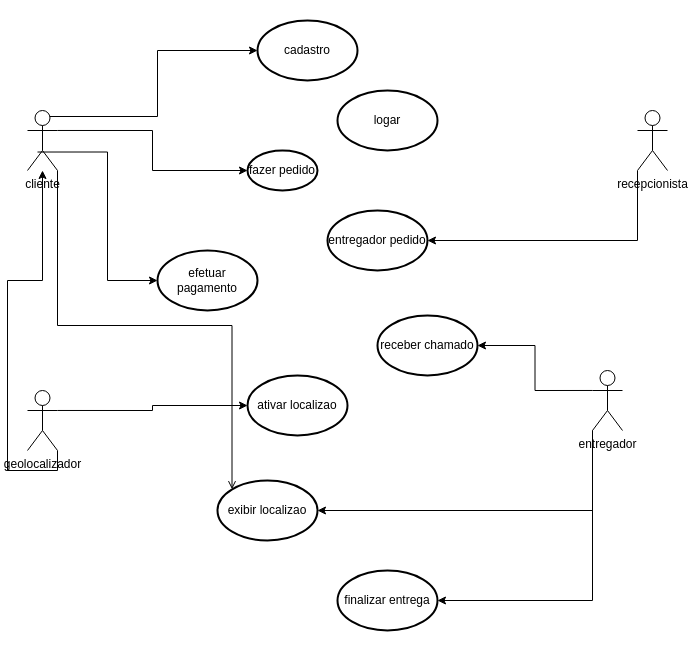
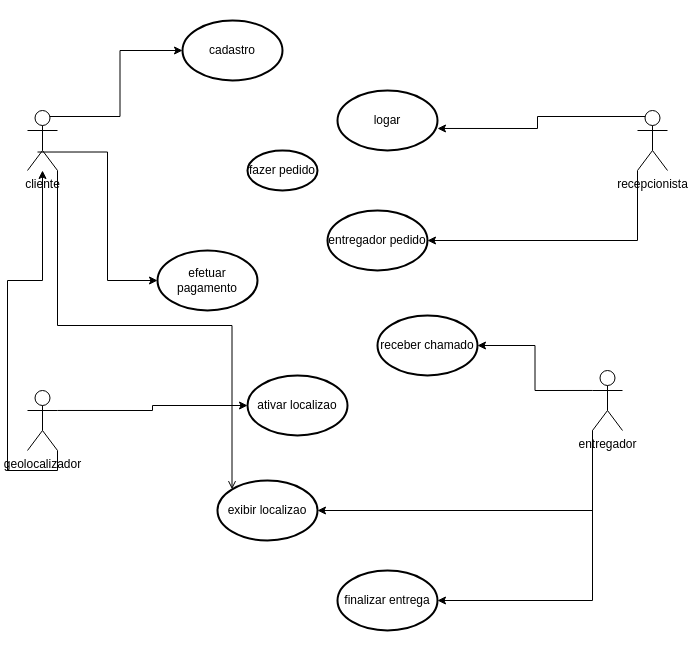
  <mxCell id="0" />
  <mxCell id="1" parent="0" />
- <mxCell id="2" style="edgeStyle=orthogonalEdgeStyle;rounded=0;orthogonalLoop=1;jettySize=auto;html=1;exitX=1;exitY=0.333;exitDx=0;exitDy=0;exitPerimeter=0;" edge="1" parent="1" source="3" target="9"><mxGeometry relative="1" as="geometry" /></mxCell>
  <mxCell id="3" value="cliente" style="shape=umlActor;verticalLabelPosition=bottom;verticalAlign=top;html=1;outlineConnect=0;" vertex="1" parent="1"><mxGeometry x="20" y="110" width="30" height="60" as="geometry" /></mxCell>
  <mxCell id="4" value="recepcionista" style="shape=umlActor;verticalLabelPosition=bottom;verticalAlign=top;html=1;outlineConnect=0;" vertex="1" parent="1"><mxGeometry x="630" y="110" width="30" height="60" as="geometry" /></mxCell>
  <mxCell id="5" value="entregador" style="shape=umlActor;verticalLabelPosition=bottom;verticalAlign=top;html=1;outlineConnect=0;" vertex="1" parent="1"><mxGeometry x="585" y="370" width="30" height="60" as="geometry" /></mxCell>
  <mxCell id="6" value="geolocalizador" style="shape=umlActor;verticalLabelPosition=bottom;verticalAlign=top;html=1;outlineConnect=0;" vertex="1" parent="1"><mxGeometry x="20" y="390" width="30" height="60" as="geometry" /></mxCell>
- <mxCell id="7" value="cadastro" style="strokeWidth=2;html=1;shape=mxgraph.flowchart.start_1;whiteSpace=wrap;" vertex="1" parent="1"><mxGeometry x="250" y="20" width="100" height="60" as="geometry" /></mxCell>
+ <mxCell id="7" value="cadastro" style="strokeWidth=2;html=1;shape=mxgraph.flowchart.start_1;whiteSpace=wrap;" vertex="1" parent="1"><mxGeometry x="175" y="20" width="100" height="60" as="geometry" /></mxCell>
  <mxCell id="8" value="logar" style="strokeWidth=2;html=1;shape=mxgraph.flowchart.start_1;whiteSpace=wrap;" vertex="1" parent="1"><mxGeometry x="330" y="90" width="100" height="60" as="geometry" /></mxCell>
  <mxCell id="9" value="fazer pedido" style="strokeWidth=2;html=1;shape=mxgraph.flowchart.start_1;whiteSpace=wrap;" vertex="1" parent="1"><mxGeometry x="240" y="150" width="70" height="40" as="geometry" /></mxCell>
  <mxCell id="10" value="entregador pedido" style="strokeWidth=2;html=1;shape=mxgraph.flowchart.start_1;whiteSpace=wrap;" vertex="1" parent="1"><mxGeometry x="320" y="210" width="100" height="60" as="geometry" /></mxCell>
  <mxCell id="11" value="efetuar pagamento" style="strokeWidth=2;html=1;shape=mxgraph.flowchart.start_1;whiteSpace=wrap;" vertex="1" parent="1"><mxGeometry x="150" y="250" width="100" height="60" as="geometry" /></mxCell>
  <mxCell id="12" value="ativar localizao" style="strokeWidth=2;html=1;shape=mxgraph.flowchart.start_1;whiteSpace=wrap;" vertex="1" parent="1"><mxGeometry x="240" y="375" width="100" height="60" as="geometry" /></mxCell>
  <mxCell id="13" value="receber chamado" style="strokeWidth=2;html=1;shape=mxgraph.flowchart.start_1;whiteSpace=wrap;" vertex="1" parent="1"><mxGeometry x="370" y="315" width="100" height="60" as="geometry" /></mxCell>
  <mxCell id="14" value="exibir localizao" style="strokeWidth=2;html=1;shape=mxgraph.flowchart.start_1;whiteSpace=wrap;" vertex="1" parent="1"><mxGeometry x="210" y="480" width="100" height="60" as="geometry" /></mxCell>
  <mxCell id="15" value="finalizar entrega" style="strokeWidth=2;html=1;shape=mxgraph.flowchart.start_1;whiteSpace=wrap;" vertex="1" parent="1"><mxGeometry x="330" y="570" width="100" height="60" as="geometry" /></mxCell>
  <mxCell id="16" style="edgeStyle=orthogonalEdgeStyle;rounded=0;orthogonalLoop=1;jettySize=auto;html=1;exitX=0.75;exitY=0.1;exitDx=0;exitDy=0;exitPerimeter=0;entryX=0;entryY=0.5;entryDx=0;entryDy=0;entryPerimeter=0;" edge="1" parent="1" source="3" target="7"><mxGeometry relative="1" as="geometry" /></mxCell>
+ <mxCell id="17" style="edgeStyle=orthogonalEdgeStyle;rounded=0;orthogonalLoop=1;jettySize=auto;html=1;exitX=0.25;exitY=0.1;exitDx=0;exitDy=0;exitPerimeter=0;entryX=1;entryY=0.633;entryDx=0;entryDy=0;entryPerimeter=0;" edge="1" parent="1" source="4" target="8"><mxGeometry relative="1" as="geometry" /></mxCell>
  <mxCell id="18" style="edgeStyle=orthogonalEdgeStyle;rounded=0;orthogonalLoop=1;jettySize=auto;html=1;entryX=0;entryY=0.5;entryDx=0;entryDy=0;entryPerimeter=0;exitX=0.333;exitY=0.692;exitDx=0;exitDy=0;exitPerimeter=0;" edge="1" parent="1" source="3" target="11"><mxGeometry relative="1" as="geometry"><mxPoint x="40" y="151" as="sourcePoint" /><mxPoint x="220" y="297.02" as="targetPoint" /></mxGeometry></mxCell>
  <mxCell id="19" style="edgeStyle=orthogonalEdgeStyle;rounded=0;orthogonalLoop=1;jettySize=auto;html=1;exitX=0;exitY=1;exitDx=0;exitDy=0;exitPerimeter=0;entryX=1;entryY=0.5;entryDx=0;entryDy=0;entryPerimeter=0;" edge="1" parent="1" source="4" target="10"><mxGeometry relative="1" as="geometry" /></mxCell>
  <mxCell id="20" style="edgeStyle=orthogonalEdgeStyle;rounded=0;orthogonalLoop=1;jettySize=auto;html=1;exitX=0;exitY=0.333;exitDx=0;exitDy=0;exitPerimeter=0;entryX=1;entryY=0.5;entryDx=0;entryDy=0;entryPerimeter=0;" edge="1" parent="1" source="5" target="13"><mxGeometry relative="1" as="geometry" /></mxCell>
  <mxCell id="21" style="edgeStyle=orthogonalEdgeStyle;rounded=0;orthogonalLoop=1;jettySize=auto;html=1;exitX=0;exitY=1;exitDx=0;exitDy=0;exitPerimeter=0;entryX=1;entryY=0.5;entryDx=0;entryDy=0;entryPerimeter=0;" edge="1" parent="1" source="5" target="15"><mxGeometry relative="1" as="geometry" /></mxCell>
  <mxCell id="22" style="edgeStyle=orthogonalEdgeStyle;rounded=0;orthogonalLoop=1;jettySize=auto;html=1;exitX=1;exitY=0.333;exitDx=0;exitDy=0;exitPerimeter=0;entryX=0;entryY=0.5;entryDx=0;entryDy=0;entryPerimeter=0;" edge="1" parent="1" source="6" target="12"><mxGeometry relative="1" as="geometry" /></mxCell>
  <mxCell id="23" style="edgeStyle=orthogonalEdgeStyle;rounded=0;orthogonalLoop=1;jettySize=auto;html=1;exitX=1;exitY=1;exitDx=0;exitDy=0;exitPerimeter=0;" edge="1" parent="1" source="6" target="3"><mxGeometry relative="1" as="geometry" /></mxCell>
  <mxCell id="24" style="edgeStyle=orthogonalEdgeStyle;rounded=0;orthogonalLoop=1;jettySize=auto;html=1;exitX=0;exitY=1;exitDx=0;exitDy=0;exitPerimeter=0;entryX=1;entryY=0.5;entryDx=0;entryDy=0;entryPerimeter=0;" edge="1" parent="1" source="5" target="14"><mxGeometry relative="1" as="geometry" /></mxCell>
  <mxCell id="25" style="edgeStyle=orthogonalEdgeStyle;rounded=0;orthogonalLoop=1;jettySize=auto;html=1;exitX=1;exitY=1;exitDx=0;exitDy=0;exitPerimeter=0;entryX=0.145;entryY=0.145;entryDx=0;entryDy=0;entryPerimeter=0;endArrow=open;" edge="1" parent="1" source="3" target="14"><mxGeometry relative="1" as="geometry" /></mxCell>
